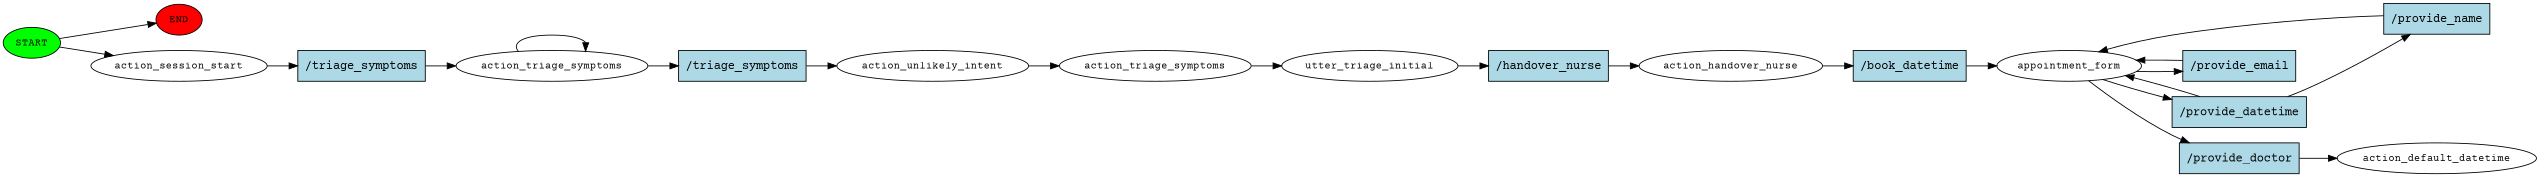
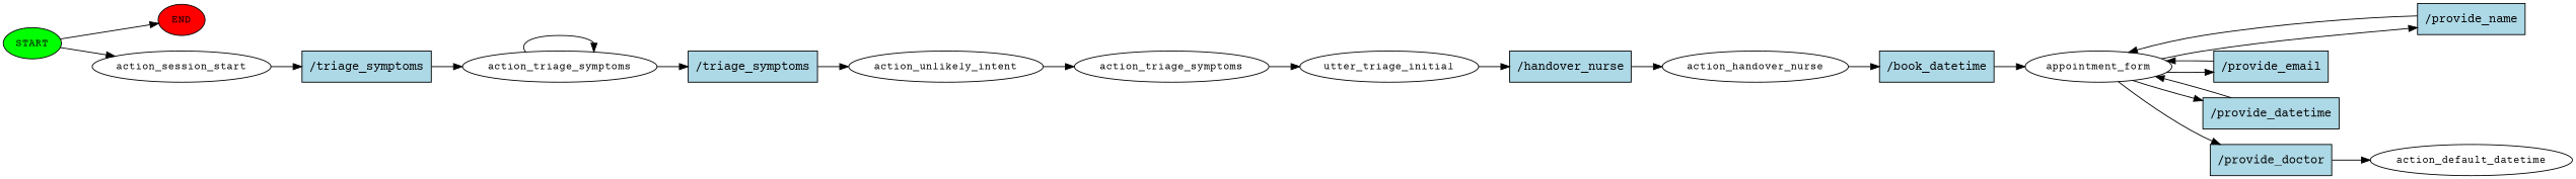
  digraph {
    fontname="Courier Prime"
    rankdir=LR
    node [fontname="Courier Prime" fontsize=12 style=filled]
    edge [fontname="Courier Prime"]
    n1 [fillcolor=green label=START]
    n2 [fillcolor=red label=END]
    n3 [label=action_session_start style=""]
    n4 [fillcolor=lightblue label="/triage_symptoms" shape=rect fontsize=""]
    n5 [label=action_triage_symptoms style=""]
    n6 [fillcolor=lightblue label="/triage_symptoms" shape=rect fontsize=""]
    n7 [label=action_unlikely_intent style=""]
    n8 [label=action_triage_symptoms style=""]
    n9 [label=utter_triage_initial style=""]
    n10 [fillcolor=lightblue label="/handover_nurse" shape=rect fontsize=""]
    n11 [label=action_handover_nurse style=""]
    n12 [fillcolor=lightblue label="/book_datetime" shape=rect fontsize=""]
    n13 [label=appointment_form style=""]
    n14 [fillcolor=lightblue label="/provide_name" shape=rect fontsize=""]
    n15 [fillcolor=lightblue label="/provide_email" shape=rect fontsize=""]
    n16 [fillcolor=lightblue label="/provide_datetime" shape=rect fontsize=""]
    n17 [fillcolor=lightblue label="/provide_doctor" shape=rect fontsize=""]
    n18 [label=action_default_datetime style=""]
    n1 -> n2
    n1 -> n3
    n3 -> n4
    n4 -> n5
    n5 -> n5
    n5 -> n6
    n6 -> n7
    n7 -> n8
    n8 -> n9
    n9 -> n10
    n10 -> n11
    n11 -> n12
    n12 -> n13
-   n16 -> n14
+   n13 -> n14
    n13 -> n15
    n13 -> n16
    n13 -> n17
    n14 -> n13
    n15 -> n13
    n16 -> n13
    n17 -> n18
  }
